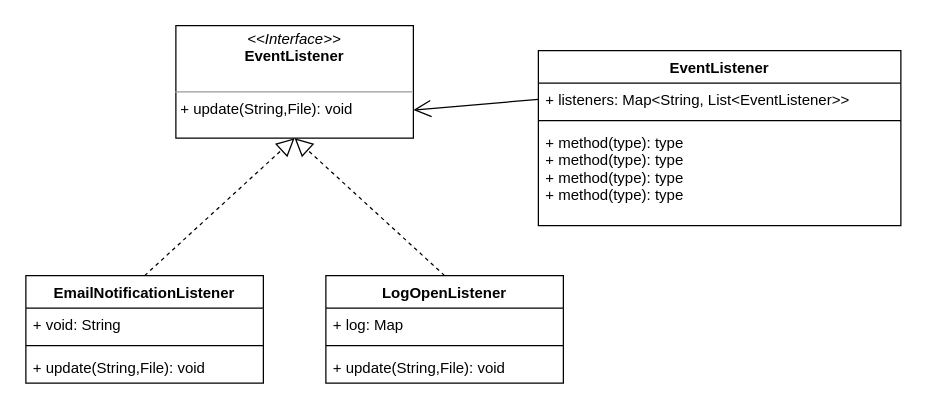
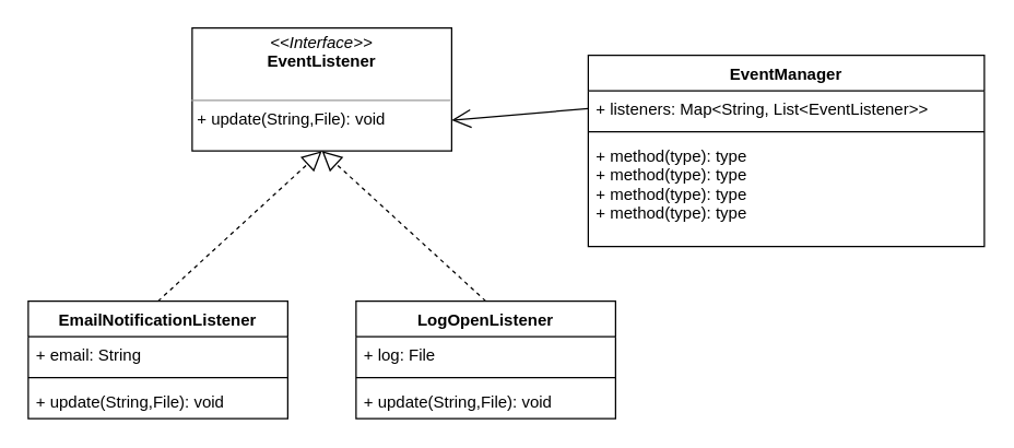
  <mxCell id="0" />
  <mxCell id="1" parent="0" />
  <mxCell id="2" value="&lt;p style=&quot;margin:0px;margin-top:4px;text-align:center;&quot;&gt;&lt;i&gt;&amp;lt;&amp;lt;Interface&amp;gt;&amp;gt;&lt;/i&gt;&lt;br&gt;&lt;b&gt;EventListener&lt;/b&gt;&lt;/p&gt;&lt;p style=&quot;margin:0px;margin-left:4px;&quot;&gt;&lt;br&gt;&lt;/p&gt;&lt;hr size=&quot;1&quot;&gt;&lt;p style=&quot;margin:0px;margin-left:4px;&quot;&gt;+ update(String,File): void&lt;br&gt;&lt;/p&gt;" style="verticalAlign=top;align=left;overflow=fill;fontSize=12;fontFamily=Helvetica;html=1;" parent="1" vertex="1"><mxGeometry x="140" y="20" width="190" height="90" as="geometry" /></mxCell>
  <mxCell id="3" value="EmailNotificationListener" style="swimlane;fontStyle=1;align=center;verticalAlign=top;childLayout=stackLayout;horizontal=1;startSize=26;horizontalStack=0;resizeParent=1;resizeParentMax=0;resizeLast=0;collapsible=1;marginBottom=0;" parent="1" vertex="1"><mxGeometry x="20" y="220" width="190" height="86" as="geometry" /></mxCell>
- <mxCell id="4" value="+ void: String" style="text;strokeColor=none;fillColor=none;align=left;verticalAlign=top;spacingLeft=4;spacingRight=4;overflow=hidden;rotatable=0;points=[[0,0.5],[1,0.5]];portConstraint=eastwest;" parent="3" vertex="1"><mxGeometry y="26" width="190" height="26" as="geometry" /></mxCell>
+ <mxCell id="4" value="+ email: String" style="text;strokeColor=none;fillColor=none;align=left;verticalAlign=top;spacingLeft=4;spacingRight=4;overflow=hidden;rotatable=0;points=[[0,0.5],[1,0.5]];portConstraint=eastwest;" parent="3" vertex="1"><mxGeometry y="26" width="190" height="26" as="geometry" /></mxCell>
  <mxCell id="5" value="" style="line;strokeWidth=1;fillColor=none;align=left;verticalAlign=middle;spacingTop=-1;spacingLeft=3;spacingRight=3;rotatable=0;labelPosition=right;points=[];portConstraint=eastwest;strokeColor=inherit;" parent="3" vertex="1"><mxGeometry y="52" width="190" height="8" as="geometry" /></mxCell>
  <mxCell id="6" value="+ update(String,File): void" style="text;strokeColor=none;fillColor=none;align=left;verticalAlign=top;spacingLeft=4;spacingRight=4;overflow=hidden;rotatable=0;points=[[0,0.5],[1,0.5]];portConstraint=eastwest;" parent="3" vertex="1"><mxGeometry y="60" width="190" height="26" as="geometry" /></mxCell>
  <mxCell id="7" value="" style="endArrow=block;dashed=1;endFill=0;endSize=12;html=1;rounded=0;exitX=0.5;exitY=0;exitDx=0;exitDy=0;entryX=0.5;entryY=1;entryDx=0;entryDy=0;" parent="1" source="3" target="2" edge="1"><mxGeometry width="160" relative="1" as="geometry"><mxPoint x="290" y="80" as="sourcePoint" /><mxPoint x="450" y="80" as="targetPoint" /></mxGeometry></mxCell>
  <mxCell id="8" value="LogOpenListener" style="swimlane;fontStyle=1;align=center;verticalAlign=top;childLayout=stackLayout;horizontal=1;startSize=26;horizontalStack=0;resizeParent=1;resizeParentMax=0;resizeLast=0;collapsible=1;marginBottom=0;" parent="1" vertex="1"><mxGeometry x="260" y="220" width="190" height="86" as="geometry" /></mxCell>
- <mxCell id="9" value="+ log: Map" style="text;strokeColor=none;fillColor=none;align=left;verticalAlign=top;spacingLeft=4;spacingRight=4;overflow=hidden;rotatable=0;points=[[0,0.5],[1,0.5]];portConstraint=eastwest;" parent="8" vertex="1"><mxGeometry y="26" width="190" height="26" as="geometry" /></mxCell>
+ <mxCell id="9" value="+ log: File" style="text;strokeColor=none;fillColor=none;align=left;verticalAlign=top;spacingLeft=4;spacingRight=4;overflow=hidden;rotatable=0;points=[[0,0.5],[1,0.5]];portConstraint=eastwest;" parent="8" vertex="1"><mxGeometry y="26" width="190" height="26" as="geometry" /></mxCell>
  <mxCell id="10" value="" style="line;strokeWidth=1;fillColor=none;align=left;verticalAlign=middle;spacingTop=-1;spacingLeft=3;spacingRight=3;rotatable=0;labelPosition=right;points=[];portConstraint=eastwest;strokeColor=inherit;" parent="8" vertex="1"><mxGeometry y="52" width="190" height="8" as="geometry" /></mxCell>
  <mxCell id="11" value="+ update(String,File): void" style="text;strokeColor=none;fillColor=none;align=left;verticalAlign=top;spacingLeft=4;spacingRight=4;overflow=hidden;rotatable=0;points=[[0,0.5],[1,0.5]];portConstraint=eastwest;" parent="8" vertex="1"><mxGeometry y="60" width="190" height="26" as="geometry" /></mxCell>
  <mxCell id="12" value="" style="endArrow=block;dashed=1;endFill=0;endSize=12;html=1;rounded=0;exitX=0.5;exitY=0;exitDx=0;exitDy=0;entryX=0.5;entryY=1;entryDx=0;entryDy=0;" parent="1" source="8" target="2" edge="1"><mxGeometry width="160" relative="1" as="geometry"><mxPoint x="290" y="80" as="sourcePoint" /><mxPoint x="290" y="70" as="targetPoint" /></mxGeometry></mxCell>
- <mxCell id="13" value="EventListener" style="swimlane;fontStyle=1;align=center;verticalAlign=top;childLayout=stackLayout;horizontal=1;startSize=26;horizontalStack=0;resizeParent=1;resizeParentMax=0;resizeLast=0;collapsible=1;marginBottom=0;" parent="1" vertex="1"><mxGeometry x="430" y="40" width="290" height="140" as="geometry" /></mxCell>
+ <mxCell id="13" value="EventManager" style="swimlane;fontStyle=1;align=center;verticalAlign=top;childLayout=stackLayout;horizontal=1;startSize=26;horizontalStack=0;resizeParent=1;resizeParentMax=0;resizeLast=0;collapsible=1;marginBottom=0;" parent="1" vertex="1"><mxGeometry x="430" y="40" width="290" height="140" as="geometry" /></mxCell>
  <mxCell id="14" value="+ listeners: Map&lt;String, List&lt;EventListener&gt;&gt;" style="text;strokeColor=none;fillColor=none;align=left;verticalAlign=top;spacingLeft=4;spacingRight=4;overflow=hidden;rotatable=0;points=[[0,0.5],[1,0.5]];portConstraint=eastwest;" parent="13" vertex="1"><mxGeometry y="26" width="290" height="26" as="geometry" /></mxCell>
  <mxCell id="15" value="" style="line;strokeWidth=1;fillColor=none;align=left;verticalAlign=middle;spacingTop=-1;spacingLeft=3;spacingRight=3;rotatable=0;labelPosition=right;points=[];portConstraint=eastwest;strokeColor=inherit;" parent="13" vertex="1"><mxGeometry y="52" width="290" height="8" as="geometry" /></mxCell>
  <mxCell id="16" value="+ method(type): type&#10;+ method(type): type&#10;+ method(type): type&#10;+ method(type): type" style="text;strokeColor=none;fillColor=none;align=left;verticalAlign=top;spacingLeft=4;spacingRight=4;overflow=hidden;rotatable=0;points=[[0,0.5],[1,0.5]];portConstraint=eastwest;" parent="13" vertex="1"><mxGeometry y="60" width="290" height="80" as="geometry" /></mxCell>
  <mxCell id="17" value="" style="endArrow=open;endFill=1;endSize=12;html=1;rounded=0;exitX=0;exitY=0.5;exitDx=0;exitDy=0;entryX=1;entryY=0.75;entryDx=0;entryDy=0;" edge="1" parent="1" source="14" target="2"><mxGeometry width="160" relative="1" as="geometry"><mxPoint x="300" y="220" as="sourcePoint" /><mxPoint x="330" y="90" as="targetPoint" /></mxGeometry></mxCell>
